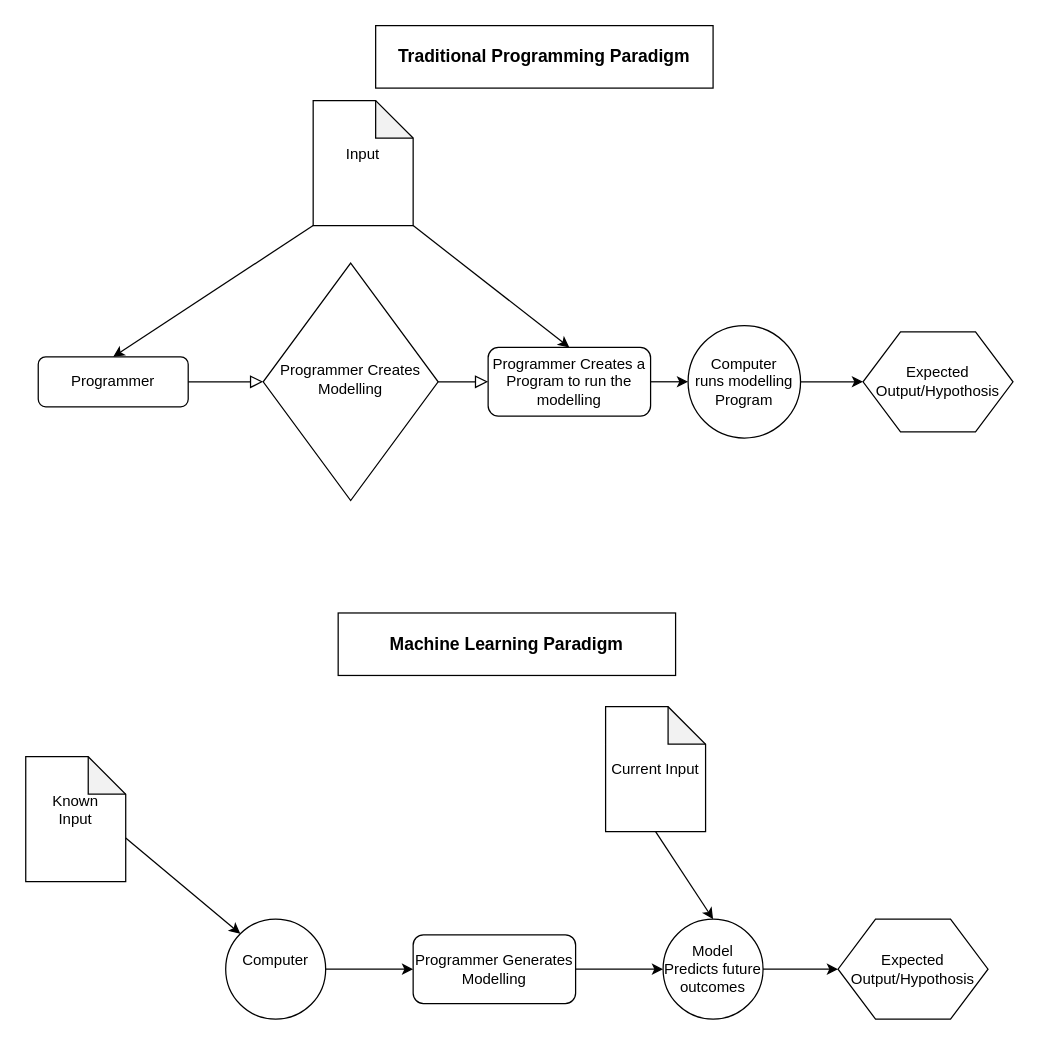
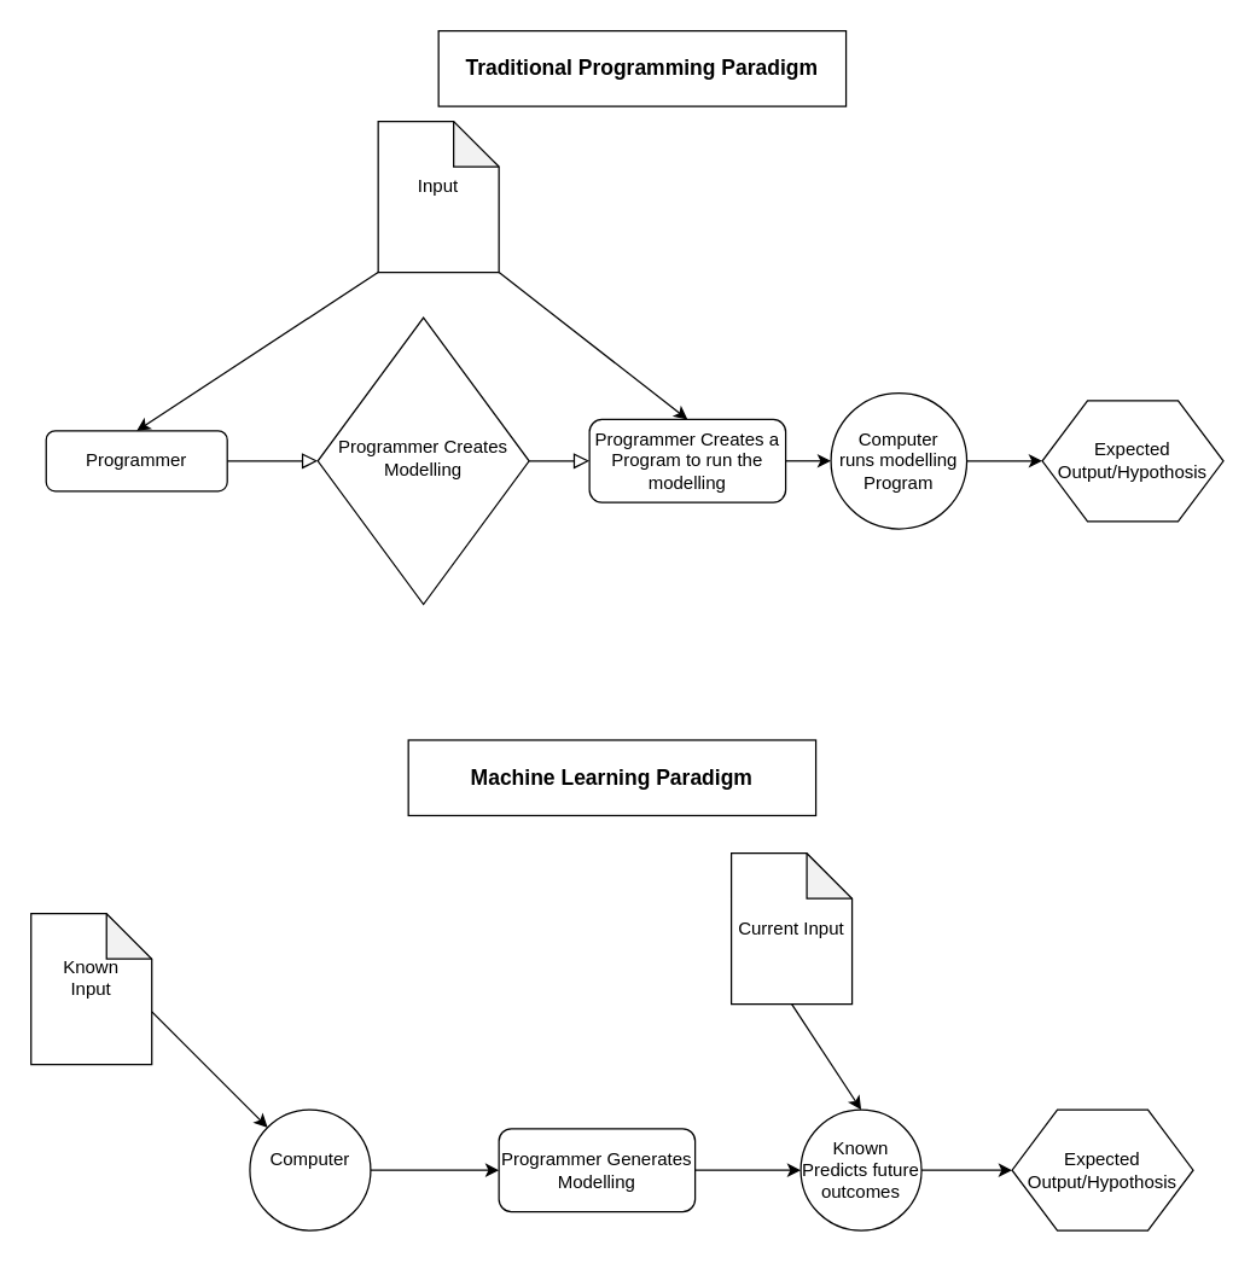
  <mxCell id="0" />
  <mxCell id="1" parent="0" />
  <mxCell id="2" value="No" style="edgeStyle=orthogonalEdgeStyle;rounded=0;html=1;jettySize=auto;orthogonalLoop=1;fontSize=11;endArrow=block;endFill=0;endSize=8;strokeWidth=1;shadow=0;labelBackgroundColor=none;noLabel=1;fontColor=none;" parent="1" source="3" target="4" edge="1"><mxGeometry y="10" relative="1" as="geometry"><mxPoint as="offset" /></mxGeometry></mxCell>
  <mxCell id="3" value="Programmer Creates Modelling" style="rhombus;whiteSpace=wrap;html=1;shadow=0;fontFamily=Helvetica;fontSize=12;align=center;strokeWidth=1;spacing=6;spacingTop=-4;" parent="1" vertex="1"><mxGeometry x="210" y="210" width="140" height="190" as="geometry" /></mxCell>
  <mxCell id="4" value="Programmer Creates a Program to run the modelling" style="rounded=1;whiteSpace=wrap;html=1;fontSize=12;glass=0;strokeWidth=1;shadow=0;" parent="1" vertex="1"><mxGeometry x="390" y="277.5" width="130" height="55" as="geometry" /></mxCell>
  <mxCell id="5" value="Programmer" style="rounded=1;whiteSpace=wrap;html=1;fontSize=12;glass=0;strokeWidth=1;shadow=0;" parent="1" vertex="1"><mxGeometry x="30" y="285" width="120" height="40" as="geometry" /></mxCell>
  <mxCell id="6" value="No" style="rounded=0;html=1;jettySize=auto;orthogonalLoop=1;fontSize=11;endArrow=block;endFill=0;endSize=8;strokeWidth=1;shadow=0;labelBackgroundColor=none;edgeStyle=orthogonalEdgeStyle;entryX=0;entryY=0.5;entryDx=0;entryDy=0;noLabel=1;fontColor=none;" parent="1" source="5" target="3" edge="1"><mxGeometry x="0.333" y="20" relative="1" as="geometry"><mxPoint as="offset" /><mxPoint x="310" y="440" as="targetPoint" /></mxGeometry></mxCell>
  <mxCell id="7" value="" style="endArrow=classic;html=1;fontColor=none;exitX=1;exitY=0.5;exitDx=0;exitDy=0;entryX=0;entryY=0.5;entryDx=0;entryDy=0;" edge="1" parent="1" source="4" target="10"><mxGeometry width="50" height="50" relative="1" as="geometry"><mxPoint x="480" y="460" as="sourcePoint" /><mxPoint x="730" y="305" as="targetPoint" /></mxGeometry></mxCell>
  <mxCell id="8" value="Expected Output/Hypothosis" style="shape=hexagon;perimeter=hexagonPerimeter2;whiteSpace=wrap;html=1;fontColor=none;" vertex="1" parent="1"><mxGeometry x="690" y="265" width="120" height="80" as="geometry" /></mxCell>
  <mxCell id="9" value="&lt;div&gt;Input&lt;/div&gt;&lt;div&gt;&lt;br&gt;&lt;/div&gt;" style="shape=note;whiteSpace=wrap;html=1;backgroundOutline=1;darkOpacity=0.05;fontColor=none;" vertex="1" parent="1"><mxGeometry x="250" y="80" width="80" height="100" as="geometry" /></mxCell>
  <mxCell id="10" value="&lt;div&gt;Computer&lt;/div&gt;&lt;div&gt;runs modelling Program&lt;br&gt;&lt;/div&gt;" style="ellipse;whiteSpace=wrap;html=1;aspect=fixed;fontColor=none;" vertex="1" parent="1"><mxGeometry x="550" y="260" width="90" height="90" as="geometry" /></mxCell>
  <mxCell id="11" value="" style="endArrow=classic;html=1;fontColor=none;exitX=1;exitY=0.5;exitDx=0;exitDy=0;entryX=0;entryY=0.5;entryDx=0;entryDy=0;" edge="1" parent="1" source="10" target="8"><mxGeometry width="50" height="50" relative="1" as="geometry"><mxPoint x="480" y="460" as="sourcePoint" /><mxPoint x="530" y="410" as="targetPoint" /></mxGeometry></mxCell>
  <mxCell id="12" value="" style="endArrow=classic;html=1;fontColor=none;exitX=0;exitY=1;exitDx=0;exitDy=0;exitPerimeter=0;entryX=0.5;entryY=0;entryDx=0;entryDy=0;" edge="1" parent="1" source="9" target="5"><mxGeometry width="50" height="50" relative="1" as="geometry"><mxPoint x="480" y="460" as="sourcePoint" /><mxPoint x="530" y="410" as="targetPoint" /></mxGeometry></mxCell>
  <mxCell id="13" value="" style="endArrow=classic;html=1;fontColor=none;exitX=1;exitY=1;exitDx=0;exitDy=0;exitPerimeter=0;entryX=0.5;entryY=0;entryDx=0;entryDy=0;" edge="1" parent="1" source="9" target="4"><mxGeometry width="50" height="50" relative="1" as="geometry"><mxPoint x="480" y="460" as="sourcePoint" /><mxPoint x="530" y="410" as="targetPoint" /></mxGeometry></mxCell>
  <mxCell id="14" value="Expected Output/Hypothosis" style="shape=hexagon;perimeter=hexagonPerimeter2;whiteSpace=wrap;html=1;fontColor=none;" vertex="1" parent="1"><mxGeometry x="670" y="735" width="120" height="80" as="geometry" /></mxCell>
- <mxCell id="15" value="&lt;div&gt;Computer&lt;/div&gt;&lt;div&gt;&lt;br&gt;&lt;/div&gt;" style="ellipse;whiteSpace=wrap;html=1;aspect=fixed;fontColor=none;" vertex="1" parent="1"><mxGeometry x="180" y="735" width="80" height="80" as="geometry" /></mxCell>
+ <mxCell id="15" value="&lt;div&gt;Computer&lt;/div&gt;&lt;div&gt;&lt;br&gt;&lt;/div&gt;" style="ellipse;whiteSpace=wrap;html=1;aspect=fixed;fontColor=none;" vertex="1" parent="1"><mxGeometry x="165" y="735" width="80" height="80" as="geometry" /></mxCell>
  <mxCell id="16" value="Known &lt;br&gt;&lt;div&gt;Input&lt;/div&gt;&lt;div&gt;&lt;br&gt;&lt;/div&gt;" style="shape=note;whiteSpace=wrap;html=1;backgroundOutline=1;darkOpacity=0.05;fontColor=none;" vertex="1" parent="1"><mxGeometry x="20" y="605" width="80" height="100" as="geometry" /></mxCell>
  <mxCell id="17" value="" style="endArrow=classic;html=1;fontColor=none;exitX=0;exitY=0;exitDx=80;exitDy=65;exitPerimeter=0;entryX=0;entryY=0;entryDx=0;entryDy=0;" edge="1" parent="1" source="16" target="15"><mxGeometry width="50" height="50" relative="1" as="geometry"><mxPoint x="460" y="715" as="sourcePoint" /><mxPoint x="510" y="665" as="targetPoint" /></mxGeometry></mxCell>
  <mxCell id="18" value="Programmer Generates Modelling" style="rounded=1;whiteSpace=wrap;html=1;fontSize=12;glass=0;strokeWidth=1;shadow=0;" vertex="1" parent="1"><mxGeometry x="330" y="747.5" width="130" height="55" as="geometry" /></mxCell>
  <mxCell id="19" value="" style="endArrow=classic;html=1;fontColor=none;exitX=1;exitY=0.5;exitDx=0;exitDy=0;entryX=0;entryY=0.5;entryDx=0;entryDy=0;" edge="1" parent="1" source="15" target="18"><mxGeometry width="50" height="50" relative="1" as="geometry"><mxPoint x="460" y="715" as="sourcePoint" /><mxPoint x="510" y="665" as="targetPoint" /></mxGeometry></mxCell>
  <mxCell id="20" value="" style="endArrow=classic;html=1;fontColor=none;exitX=1;exitY=0.5;exitDx=0;exitDy=0;entryX=0;entryY=0.5;entryDx=0;entryDy=0;" edge="1" parent="1" source="18" target="23"><mxGeometry width="50" height="50" relative="1" as="geometry"><mxPoint x="460" y="715" as="sourcePoint" /><mxPoint x="510" y="665" as="targetPoint" /></mxGeometry></mxCell>
  <mxCell id="21" value="&lt;div style=&quot;font-size: 14px&quot;&gt;&lt;b&gt;&lt;font style=&quot;font-size: 14px&quot;&gt;Machine Learning Paradigm&lt;/font&gt;&lt;/b&gt;&lt;/div&gt;" style="rounded=0;whiteSpace=wrap;html=1;fontColor=none;" vertex="1" parent="1"><mxGeometry x="270" y="490" width="270" height="50" as="geometry" /></mxCell>
- <mxCell id="22" value="&lt;font size=&quot;1&quot;&gt;&lt;b style=&quot;font-size: 14px&quot;&gt;Traditional Programming Paradigm&lt;/b&gt;&lt;/font&gt;" style="rounded=0;whiteSpace=wrap;html=1;fontColor=none;" vertex="1" parent="1"><mxGeometry x="300" y="20" width="270" height="50" as="geometry" /></mxCell>
- <mxCell id="23" value="Model Predicts future outcomes" style="ellipse;whiteSpace=wrap;html=1;aspect=fixed;fontColor=none;" vertex="1" parent="1"><mxGeometry x="530" y="735" width="80" height="80" as="geometry" /></mxCell>
+ <mxCell id="22" value="&lt;font size=&quot;1&quot;&gt;&lt;b style=&quot;font-size: 14px&quot;&gt;Traditional Programming Paradigm&lt;/b&gt;&lt;/font&gt;" style="rounded=0;whiteSpace=wrap;html=1;fontColor=none;" vertex="1" parent="1"><mxGeometry x="290" y="20" width="270" height="50" as="geometry" /></mxCell>
+ <mxCell id="23" value="Known Predicts future outcomes" style="ellipse;whiteSpace=wrap;html=1;aspect=fixed;fontColor=none;" vertex="1" parent="1"><mxGeometry x="530" y="735" width="80" height="80" as="geometry" /></mxCell>
  <mxCell id="24" value="&lt;div&gt;Current Input&lt;/div&gt;" style="shape=note;whiteSpace=wrap;html=1;backgroundOutline=1;darkOpacity=0.05;fontColor=none;" vertex="1" parent="1"><mxGeometry x="484" y="565" width="80" height="100" as="geometry" /></mxCell>
  <mxCell id="25" value="" style="endArrow=classic;html=1;fontColor=none;exitX=0.5;exitY=1;exitDx=0;exitDy=0;exitPerimeter=0;entryX=0.5;entryY=0;entryDx=0;entryDy=0;" edge="1" parent="1" source="24" target="23"><mxGeometry width="50" height="50" relative="1" as="geometry"><mxPoint x="450" y="630" as="sourcePoint" /><mxPoint x="500" y="580" as="targetPoint" /></mxGeometry></mxCell>
  <mxCell id="26" value="" style="endArrow=classic;html=1;fontColor=none;exitX=1;exitY=0.5;exitDx=0;exitDy=0;entryX=0;entryY=0.5;entryDx=0;entryDy=0;" edge="1" parent="1" source="23" target="14"><mxGeometry width="50" height="50" relative="1" as="geometry"><mxPoint x="620" y="760" as="sourcePoint" /><mxPoint x="670" y="710" as="targetPoint" /></mxGeometry></mxCell>
